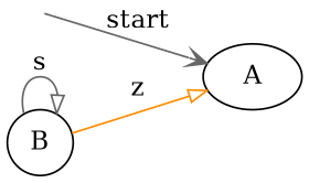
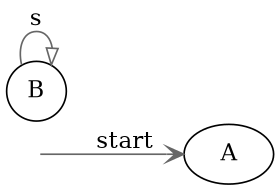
  digraph {
    rankdir=LR
    edge [color=gray40 arrowhead=onormal]
    __start [shape=point style=invis]
    A
    B [shape=circle]
    __start -> A [label=start arrowhead=vee]
-   B -> A [label=z color=darkorange]
    B -> B [label=s]
  }
